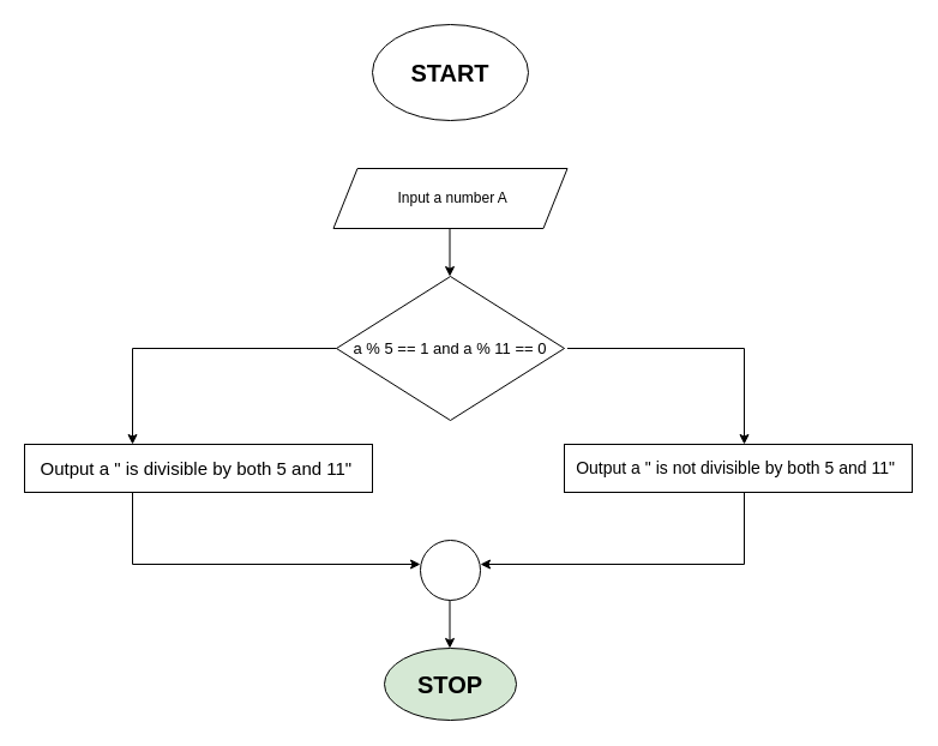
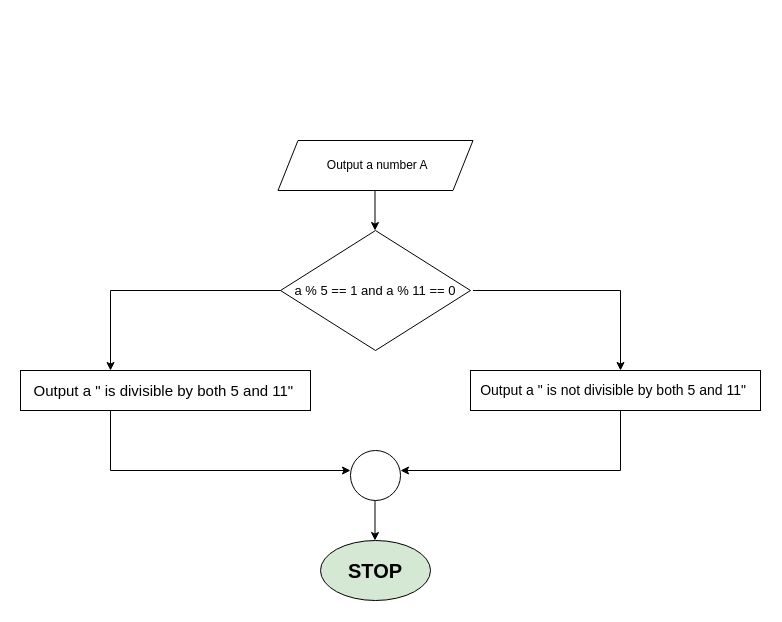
  <mxCell id="0" />
  <mxCell id="1" parent="0" />
- <mxCell id="2" value="&lt;b&gt;&lt;font style=&quot;font-size: 20px;&quot;&gt;START&lt;/font&gt;&lt;/b&gt;" style="ellipse;whiteSpace=wrap;html=1;" vertex="1" parent="1"><mxGeometry x="310" y="20" width="130" height="80" as="geometry" /></mxCell>
- <mxCell id="3" value="&amp;nbsp;Input a number A" style="shape=parallelogram;perimeter=parallelogramPerimeter;whiteSpace=wrap;html=1;fixedSize=1;" vertex="1" parent="1"><mxGeometry x="277.5" y="140" width="195" height="50" as="geometry" /></mxCell>
+ <mxCell id="3" value="&amp;nbsp;Output a number A" style="shape=parallelogram;perimeter=parallelogramPerimeter;whiteSpace=wrap;html=1;fixedSize=1;" vertex="1" parent="1"><mxGeometry x="277.5" y="140" width="195" height="50" as="geometry" /></mxCell>
  <mxCell id="4" value="" style="endArrow=classic;html=1;rounded=0;" edge="1" parent="1"><mxGeometry width="50" height="50" relative="1" as="geometry"><mxPoint x="374.5" y="190" as="sourcePoint" /><mxPoint x="374.5" y="230" as="targetPoint" /></mxGeometry></mxCell>
  <mxCell id="5" value="&lt;font style=&quot;font-size: 13px;&quot;&gt;a % 5 == 1 and a % 11 == 0&lt;/font&gt;" style="rhombus;whiteSpace=wrap;html=1;" vertex="1" parent="1"><mxGeometry x="280" y="230" width="190" height="120" as="geometry" /></mxCell>
  <mxCell id="6" value="" style="endArrow=classic;html=1;rounded=0;exitX=0;exitY=0.5;exitDx=0;exitDy=0;" edge="1" parent="1" source="5"><mxGeometry width="50" height="50" relative="1" as="geometry"><mxPoint x="270" y="280" as="sourcePoint" /><mxPoint x="110" y="370" as="targetPoint" /><Array as="points"><mxPoint x="110" y="290" /></Array></mxGeometry></mxCell>
  <mxCell id="7" value="" style="endArrow=classic;html=1;rounded=0;" edge="1" parent="1"><mxGeometry width="50" height="50" relative="1" as="geometry"><mxPoint x="472.5" y="290" as="sourcePoint" /><mxPoint x="620" y="370" as="targetPoint" /><Array as="points"><mxPoint x="620" y="290" /></Array></mxGeometry></mxCell>
  <mxCell id="8" value="&lt;font style=&quot;font-size: 15px;&quot;&gt;Output a &quot; is divisible by both 5 and 11&quot;&lt;/font&gt;&amp;nbsp;" style="rounded=0;whiteSpace=wrap;html=1;" vertex="1" parent="1"><mxGeometry x="20" y="370" width="290" height="40" as="geometry" /></mxCell>
  <mxCell id="9" value="&lt;font style=&quot;font-size: 14px;&quot;&gt;Output a &quot; is not divisible by both 5 and 11&quot;&amp;nbsp;&lt;/font&gt;" style="rounded=0;whiteSpace=wrap;html=1;" vertex="1" parent="1"><mxGeometry x="470" y="370" width="290" height="40" as="geometry" /></mxCell>
  <mxCell id="10" value="" style="endArrow=classic;html=1;rounded=0;" edge="1" parent="1"><mxGeometry width="50" height="50" relative="1" as="geometry"><mxPoint x="110" y="410" as="sourcePoint" /><mxPoint x="350" y="470" as="targetPoint" /><Array as="points"><mxPoint x="110" y="470" /></Array></mxGeometry></mxCell>
  <mxCell id="11" value="" style="endArrow=classic;html=1;rounded=0;" edge="1" parent="1"><mxGeometry width="50" height="50" relative="1" as="geometry"><mxPoint x="620" y="410" as="sourcePoint" /><mxPoint x="400" y="470" as="targetPoint" /><Array as="points"><mxPoint x="620" y="470" /></Array></mxGeometry></mxCell>
  <mxCell id="12" value="" style="ellipse;whiteSpace=wrap;html=1;aspect=fixed;" vertex="1" parent="1"><mxGeometry x="350" y="450" width="50" height="50" as="geometry" /></mxCell>
  <mxCell id="13" value="" style="endArrow=classic;html=1;rounded=0;" edge="1" parent="1"><mxGeometry width="50" height="50" relative="1" as="geometry"><mxPoint x="374.5" y="500" as="sourcePoint" /><mxPoint x="374.5" y="540" as="targetPoint" /></mxGeometry></mxCell>
  <mxCell id="14" value="&lt;b&gt;&lt;font style=&quot;font-size: 20px;&quot;&gt;STOP&lt;/font&gt;&lt;/b&gt;" style="ellipse;whiteSpace=wrap;html=1;fillColor=#d5e8d4;" vertex="1" parent="1"><mxGeometry x="320" y="540" width="110" height="60" as="geometry" /></mxCell>
